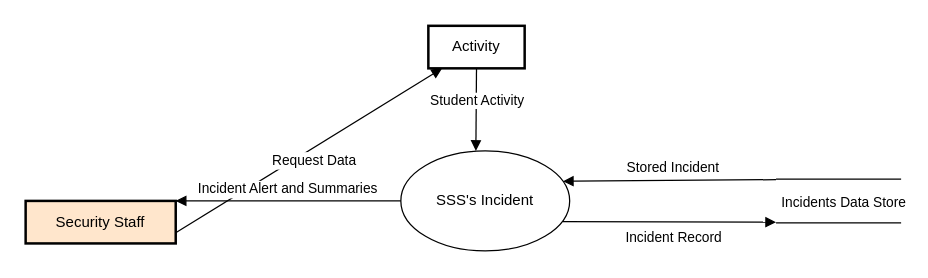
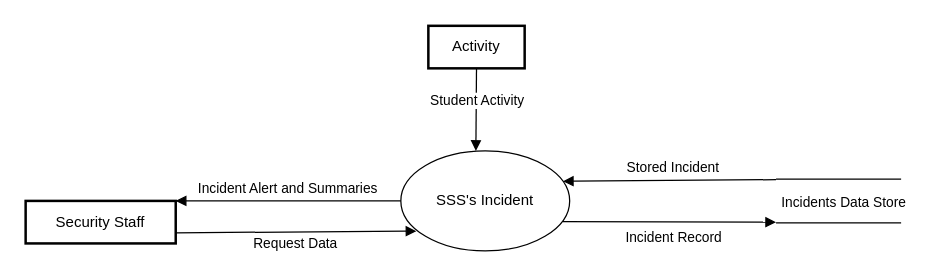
  <mxCell id="0" />
  <mxCell id="1" parent="0" />
  <mxCell id="2" value="SSS's Incident" style="ellipse;whiteSpace=wrap;html=1;" parent="1" vertex="1"><mxGeometry x="320" y="120" width="135" height="80" as="geometry" /></mxCell>
- <mxCell id="3" value="Security Staff" style="whiteSpace=wrap;strokeWidth=2;fillColor=#ffe6cc;" parent="1" vertex="1"><mxGeometry x="20" y="160" width="120" height="34" as="geometry" /></mxCell>
+ <mxCell id="3" value="Security Staff" style="whiteSpace=wrap;strokeWidth=2;" parent="1" vertex="1"><mxGeometry x="20" y="160" width="120" height="34" as="geometry" /></mxCell>
  <mxCell id="4" value="Activity" style="whiteSpace=wrap;strokeWidth=2;" parent="1" vertex="1"><mxGeometry x="342" y="20" width="77" height="34" as="geometry" /></mxCell>
- <mxCell id="5" value="Request Data" style="startArrow=none;endArrow=block;exitX=1;exitY=0.75;rounded=0;exitDx=0;exitDy=0;" parent="1" source="3" target="4" edge="1"><mxGeometry x="-0.002" y="-9" relative="1" as="geometry"><mxPoint x="343" y="450.5" as="targetPoint" /><mxPoint as="offset" /></mxGeometry></mxCell>
+ <mxCell id="5" value="Request Data" style="startArrow=none;endArrow=block;exitX=1;exitY=0.75;entryX=0.092;entryY=0.802;rounded=0;entryDx=0;entryDy=0;exitDx=0;exitDy=0;entryPerimeter=0;" parent="1" source="3" target="2" edge="1"><mxGeometry x="-0.002" y="-9" relative="1" as="geometry"><mxPoint x="343" y="450.5" as="targetPoint" /><mxPoint as="offset" /></mxGeometry></mxCell>
  <mxCell id="6" value="Incident Alert and Summaries" style="curved=1;startArrow=none;endArrow=block;exitX=0;exitY=0.5;rounded=0;exitDx=0;exitDy=0;" parent="1" source="2" edge="1"><mxGeometry y="-10" relative="1" as="geometry"><Array as="points" /><mxPoint x="198.684" y="280.462" as="sourcePoint" /><mxPoint x="140" y="160" as="targetPoint" /><mxPoint as="offset" /></mxGeometry></mxCell>
  <mxCell id="7" value="Incident Record" style="startArrow=none;endArrow=block;exitX=0.96;exitY=0.707;rounded=0;exitDx=0;exitDy=0;exitPerimeter=0;" parent="1" source="2" edge="1"><mxGeometry x="0.046" y="-12" relative="1" as="geometry"><mxPoint x="620" y="177" as="targetPoint" /><mxPoint as="offset" /><mxPoint x="451.49" y="177.24" as="sourcePoint" /></mxGeometry></mxCell>
  <mxCell id="8" value="Stored Incident" style="startArrow=none;endArrow=block;entryX=0.96;entryY=0.304;rounded=0;entryDx=0;entryDy=0;entryPerimeter=0;" parent="1" target="2" edge="1"><mxGeometry x="-0.037" y="-11" relative="1" as="geometry"><mxPoint x="620" y="143" as="sourcePoint" /><mxPoint x="453.785" y="150.8" as="targetPoint" /><mxPoint as="offset" /></mxGeometry></mxCell>
  <mxCell id="9" value="" style="shape=link;html=1;rounded=0;width=35;" parent="1" edge="1"><mxGeometry width="100" relative="1" as="geometry"><mxPoint x="620" y="160" as="sourcePoint" /><mxPoint x="720" y="160" as="targetPoint" /></mxGeometry></mxCell>
  <mxCell id="10" value="Incidents Data Store" style="edgeLabel;html=1;align=center;verticalAlign=middle;resizable=0;points=[];" parent="9" vertex="1" connectable="0"><mxGeometry x="0.054" y="16" relative="1" as="geometry"><mxPoint y="16" as="offset" /></mxGeometry></mxCell>
  <mxCell id="11" value="" style="curved=1;startArrow=none;endArrow=block;exitX=0.5;exitY=1;rounded=0;exitDx=0;exitDy=0;" parent="1" source="4" edge="1"><mxGeometry relative="1" as="geometry"><Array as="points" /><mxPoint x="762" y="43" as="sourcePoint" /><mxPoint x="380" y="120" as="targetPoint" /></mxGeometry></mxCell>
  <mxCell id="12" value="Student Activity" style="edgeLabel;html=1;align=center;verticalAlign=middle;resizable=0;points=[];" parent="11" vertex="1" connectable="0"><mxGeometry x="0.308" relative="1" as="geometry"><mxPoint y="-17" as="offset" /></mxGeometry></mxCell>
